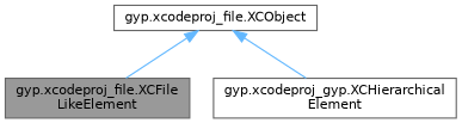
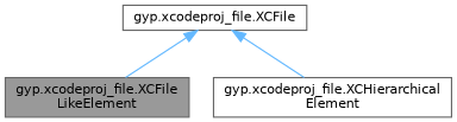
  digraph {
    node [color=gray40 fillcolor=white fontname=Helvetica fontsize=10 shape=box style=filled]
    edge [color=steelblue1 dir=back fontname=Helvetica fontsize=10 labelfontname=Helvetica labelfontsize=10 style=solid]
    n1 [fillcolor=grey60 fontcolor=black height=0.2 label="gyp.xcodeproj_file.XCFile\lLikeElement" width=0.4]
-   n2 [height=0.2 label="gyp.xcodeproj_gyp.XCHierarchical\lElement" width=0.4]
-   n3 [height=0.2 label="gyp.xcodeproj_file.XCObject" width=0.4]
+   n2 [height=0.2 label="gyp.xcodeproj_file.XCHierarchical\lElement" width=0.4]
+   n3 [height=0.2 label="gyp.xcodeproj_file.XCFile" width=0.4]
    n3 -> n1
    n3 -> n2
  }
